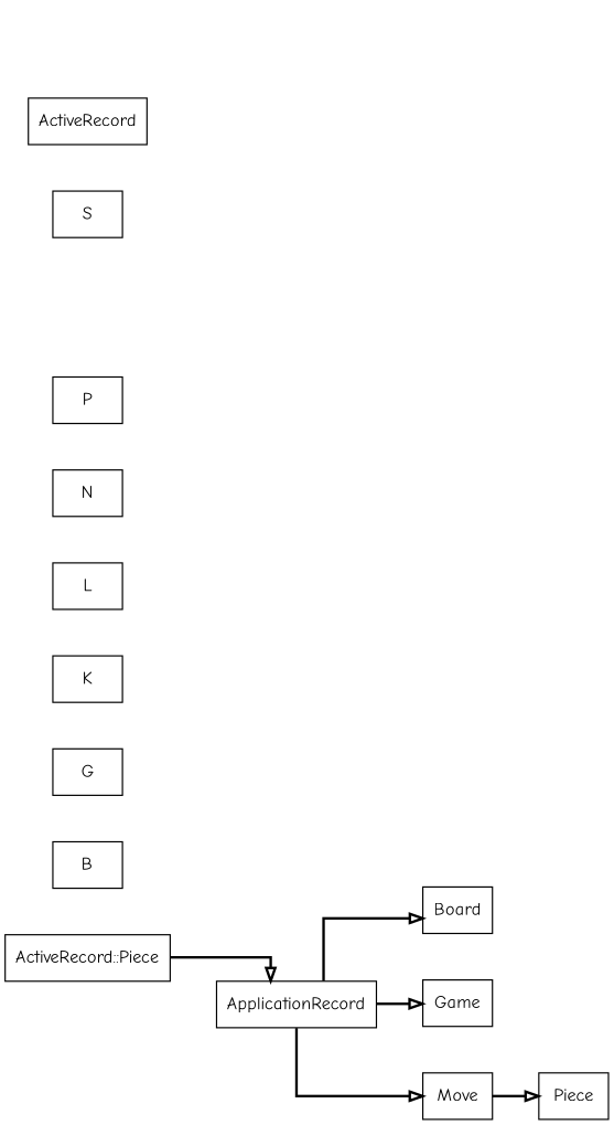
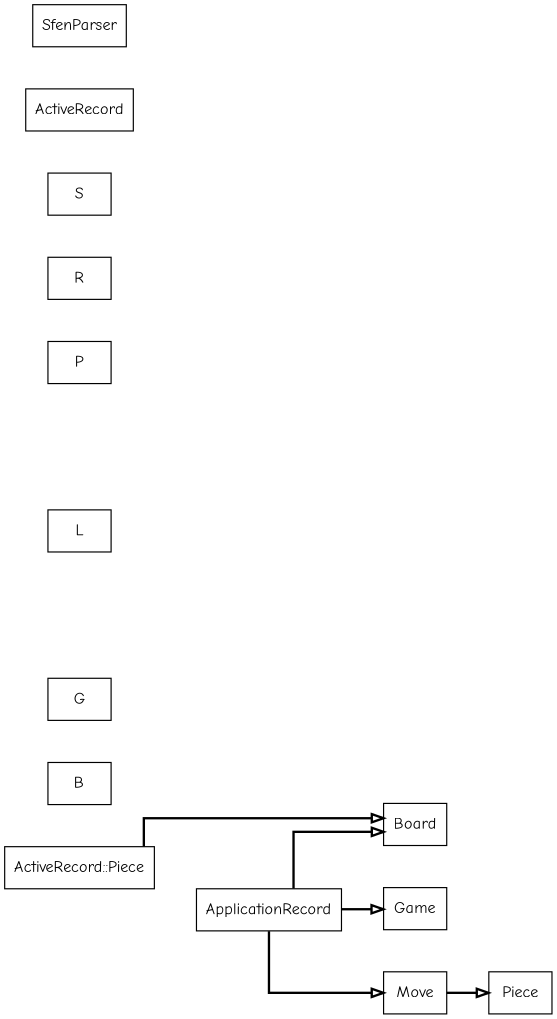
  digraph {
    fontname="Comic Neue"
    nodesep=0.5
    rankdir=LR
    ranksep=0.5
    splines=ortho
    node [fontname="Comic Neue" shape=box]
    edge [arrowhead=empty fontname="Comic Neue" penwidth=2]
    n1 [label=Game]
    n2 [label=Move]
    n3 [label=Piece]
    n4 [label=Board]
    n5 [label=B]
    n6 [label=G]
-   n7 [label=K]
    n8 [label=L]
-   n9 [label=N]
    n10 [label=P]
+   n11 [label=R]
    n12 [label=S]
    n13 [label=ActiveRecord]
    n14 [label=ApplicationRecord]
+   n15 [label=SfenParser]
    n16 [label="ActiveRecord::Piece"]
    n2 -> n3
    n14 -> n1
    n14 -> n2
    n14 -> n4
-   n16 -> n14
+   n16 -> n4
  }
